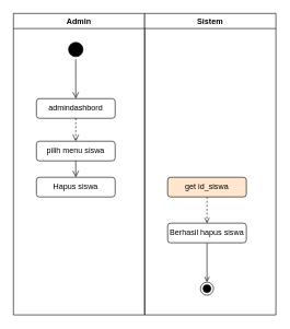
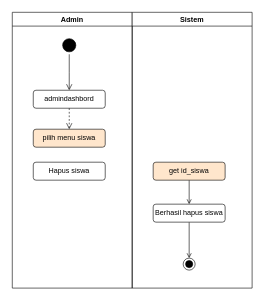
  <mxCell id="0" />
  <mxCell id="1" parent="0" />
  <mxCell id="2" value="Admin" style="swimlane;" vertex="1" parent="1"><mxGeometry x="20" y="20" width="200" height="460" as="geometry" /></mxCell>
  <mxCell id="3" value="" style="ellipse;html=1;shape=startState;fillColor=#000000;strokeColor=#000000;" vertex="1" parent="2"><mxGeometry x="80" y="40" width="30" height="30" as="geometry" /></mxCell>
  <mxCell id="4" value="" style="edgeStyle=orthogonalEdgeStyle;html=1;verticalAlign=bottom;endArrow=open;endSize=8;strokeColor=#000000;rounded=0;" edge="1" parent="2" source="3"><mxGeometry relative="1" as="geometry"><mxPoint x="95" y="130" as="targetPoint" /></mxGeometry></mxCell>
  <mxCell id="5" value="admindashbord" style="rounded=1;whiteSpace=wrap;html=1;strokeColor=#000000;" vertex="1" parent="2"><mxGeometry x="35" y="130" width="120" height="30" as="geometry" /></mxCell>
- <mxCell id="6" value="pilih menu siswa" style="rounded=1;whiteSpace=wrap;html=1;strokeColor=#000000;" vertex="1" parent="2"><mxGeometry x="35" y="195" width="120" height="30" as="geometry" /></mxCell>
+ <mxCell id="6" value="pilih menu siswa" style="rounded=1;whiteSpace=wrap;html=1;strokeColor=#000000;fillColor=#ffe6cc;" vertex="1" parent="2"><mxGeometry x="35" y="195" width="120" height="30" as="geometry" /></mxCell>
  <mxCell id="7" value="" style="edgeStyle=orthogonalEdgeStyle;html=1;verticalAlign=bottom;endArrow=open;endSize=8;strokeColor=#000000;rounded=0;entryX=0.5;entryY=0;entryDx=0;entryDy=0;exitX=0.5;exitY=1;exitDx=0;exitDy=0;dashed=1;" edge="1" parent="2" source="5" target="6"><mxGeometry relative="1" as="geometry"><mxPoint x="105" y="140" as="targetPoint" /><mxPoint x="105" y="80" as="sourcePoint" /></mxGeometry></mxCell>
  <mxCell id="8" value="Hapus siswa" style="rounded=1;whiteSpace=wrap;html=1;strokeColor=#000000;" vertex="1" parent="2"><mxGeometry x="35" y="250" width="120" height="30" as="geometry" /></mxCell>
- <mxCell id="9" value="" style="edgeStyle=orthogonalEdgeStyle;html=1;verticalAlign=bottom;endArrow=open;endSize=8;strokeColor=#000000;rounded=0;entryX=0.5;entryY=0;entryDx=0;entryDy=0;exitX=0.5;exitY=1;exitDx=0;exitDy=0;" edge="1" parent="2" source="6" target="8"><mxGeometry relative="1" as="geometry"><mxPoint x="105" y="205" as="targetPoint" /><mxPoint x="100" y="230" as="sourcePoint" /></mxGeometry></mxCell>
  <mxCell id="10" value="Sistem" style="swimlane;" vertex="1" parent="1"><mxGeometry x="220" y="20" width="200" height="460" as="geometry" /></mxCell>
  <mxCell id="11" value="" style="ellipse;html=1;shape=endState;fillColor=#000000;strokeColor=#000000;" vertex="1" parent="10"><mxGeometry x="85" y="410" width="20" height="20" as="geometry" /></mxCell>
  <mxCell id="12" style="edgeStyle=orthogonalEdgeStyle;rounded=0;orthogonalLoop=1;jettySize=auto;html=1;exitX=0.5;exitY=1;exitDx=0;exitDy=0;entryX=0.5;entryY=0;entryDx=0;entryDy=0;endArrow=open;endFill=0;" edge="1" parent="10" source="13" target="11"><mxGeometry relative="1" as="geometry" /></mxCell>
  <mxCell id="13" value="Berhasil hapus siswa" style="rounded=1;whiteSpace=wrap;html=1;strokeColor=#000000;" vertex="1" parent="10"><mxGeometry x="35" y="320" width="120" height="30" as="geometry" /></mxCell>
- <mxCell id="14" style="edgeStyle=orthogonalEdgeStyle;rounded=0;orthogonalLoop=1;jettySize=auto;html=1;exitX=0.5;exitY=1;exitDx=0;exitDy=0;entryX=0.5;entryY=0;entryDx=0;entryDy=0;endArrow=open;endFill=0;dashed=1;" edge="1" parent="10" source="15" target="13"><mxGeometry relative="1" as="geometry" /></mxCell>
+ <mxCell id="14" style="edgeStyle=orthogonalEdgeStyle;rounded=0;orthogonalLoop=1;jettySize=auto;html=1;exitX=0.5;exitY=1;exitDx=0;exitDy=0;entryX=0.5;entryY=0;entryDx=0;entryDy=0;endArrow=open;endFill=0;" edge="1" parent="10" source="15" target="13"><mxGeometry relative="1" as="geometry" /></mxCell>
  <mxCell id="15" value="get id_siswa" style="rounded=1;whiteSpace=wrap;html=1;strokeColor=#000000;fillColor=#ffe6cc;" vertex="1" parent="10"><mxGeometry x="35" y="250" width="120" height="30" as="geometry" /></mxCell>
